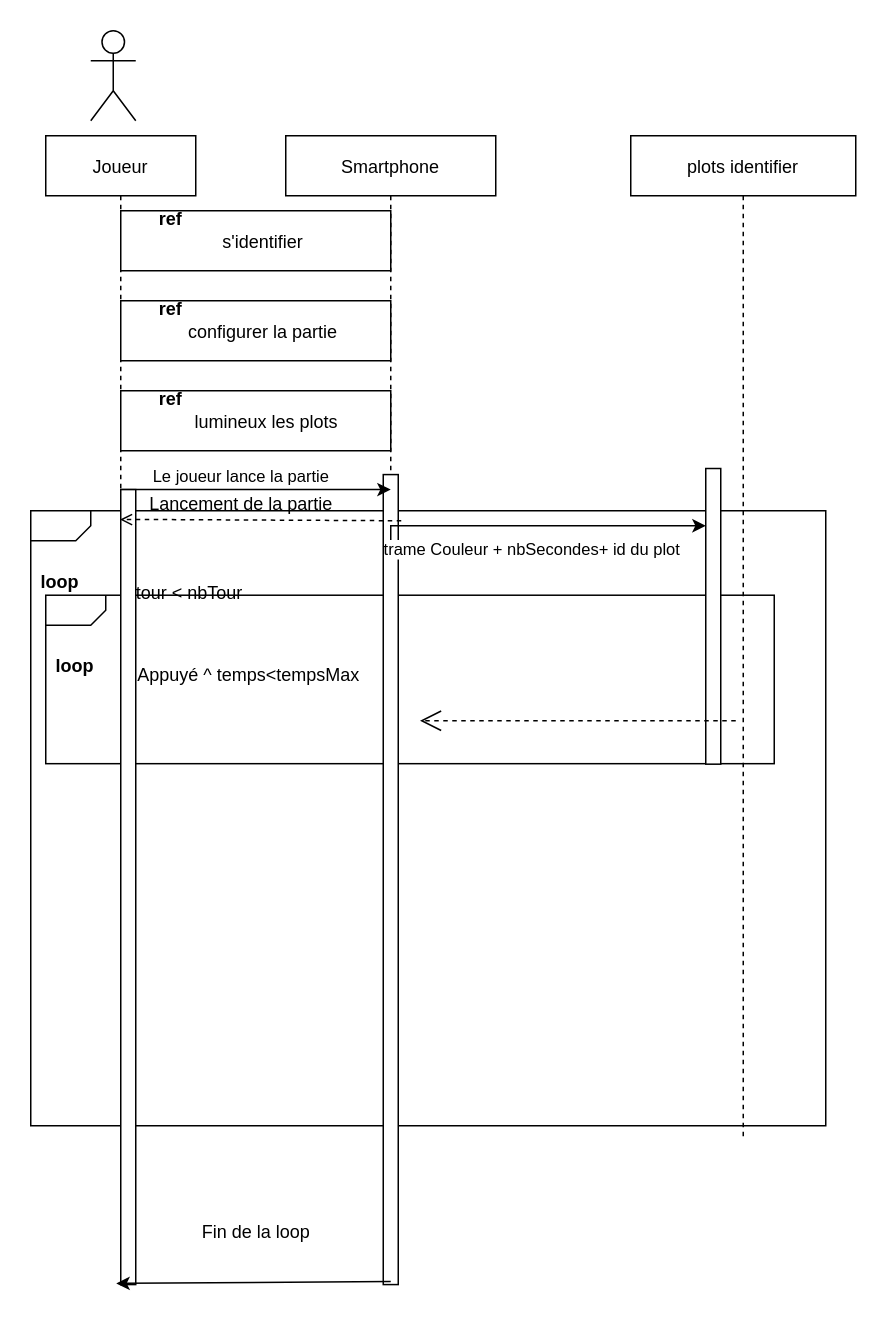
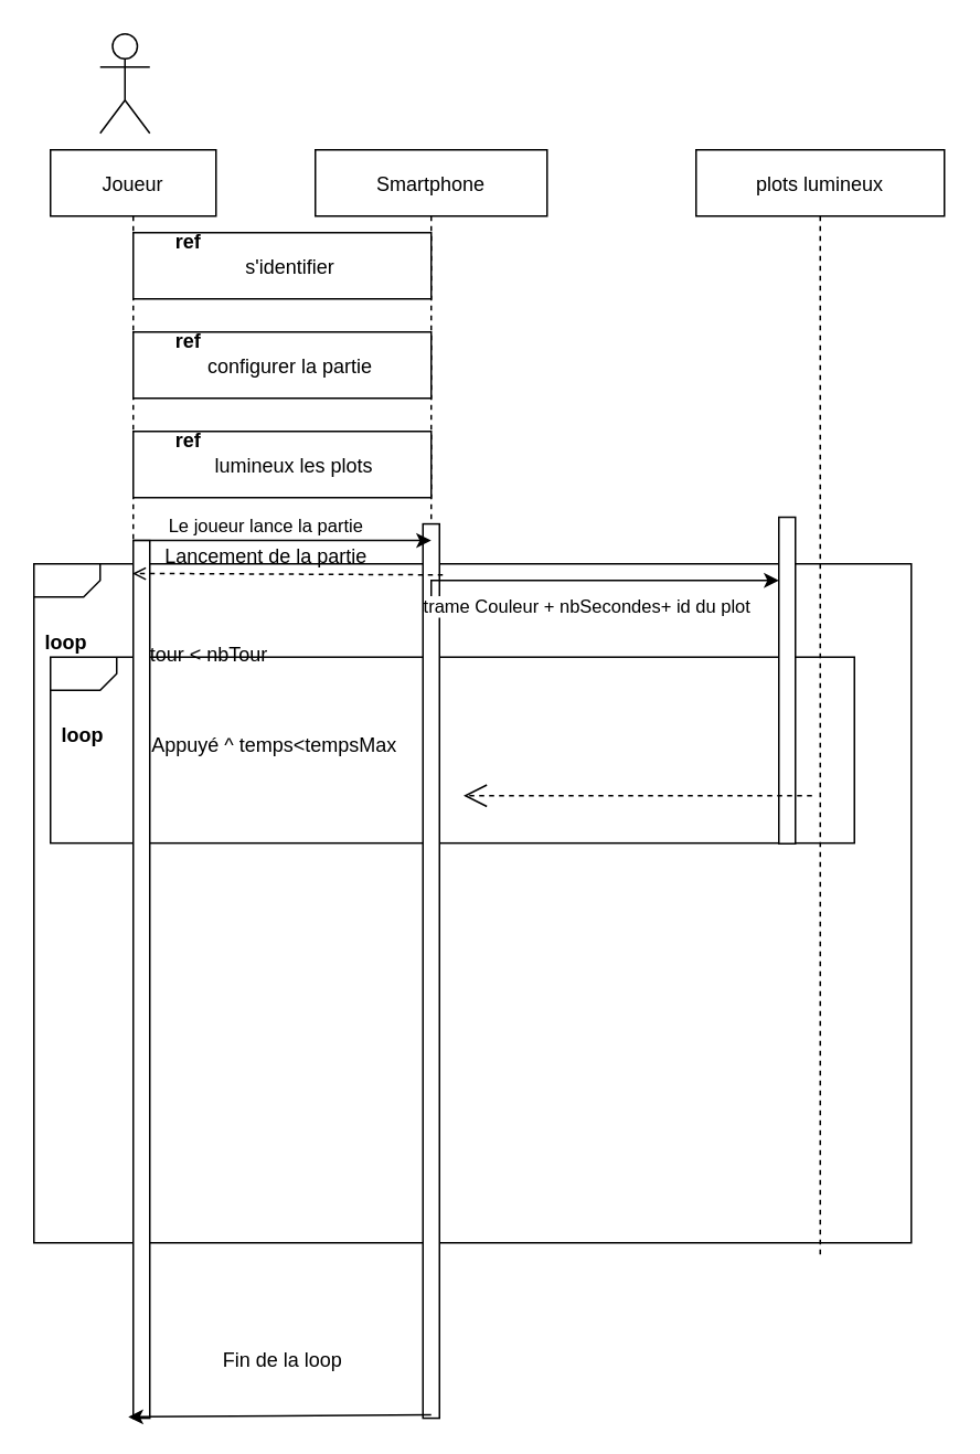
  <mxCell id="0" />
  <mxCell id="1" parent="0" />
  <mxCell id="2" value="Joueur" style="shape=umlLifeline;perimeter=lifelinePerimeter;container=1;collapsible=0;recursiveResize=0;rounded=0;shadow=0;strokeWidth=1;" parent="1" vertex="1"><mxGeometry x="30" y="90" width="100" height="730" as="geometry" /></mxCell>
  <mxCell id="3" value="Smartphone" style="shape=umlLifeline;perimeter=lifelinePerimeter;container=1;collapsible=0;recursiveResize=0;rounded=0;shadow=0;strokeWidth=1;" parent="1" vertex="1"><mxGeometry x="190" y="90" width="140" height="755.89" as="geometry" /></mxCell>
  <mxCell id="4" value="" style="html=1;shape=mxgraph.sysml.package;labelX=40;whiteSpace=wrap;align=center;fillColor=none;" parent="3" vertex="1"><mxGeometry x="-170" y="250" width="530" height="410" as="geometry" /></mxCell>
  <mxCell id="5" value="" style="html=1;shape=mxgraph.sysml.package;labelX=40;whiteSpace=wrap;align=center;fillColor=none;" parent="4" vertex="1"><mxGeometry x="10.004" y="56.312" width="485.657" height="112.307" as="geometry" /></mxCell>
  <mxCell id="6" value="" style="html=1;points=[];perimeter=orthogonalPerimeter;" parent="4" vertex="1"><mxGeometry x="450.0" y="-28.157" width="10.0" height="197.097" as="geometry" /></mxCell>
  <mxCell id="7" value="" style="html=1;points=[];perimeter=orthogonalPerimeter;" parent="3" vertex="1"><mxGeometry x="65" y="225.89" width="10" height="540" as="geometry" /></mxCell>
  <mxCell id="8" value="Le joueur lance la partie" style="verticalAlign=bottom;html=1;endArrow=classic;edgeStyle=orthogonalEdgeStyle;rounded=0;exitX=0.5;exitY=0.222;exitDx=0;exitDy=0;exitPerimeter=0;endFill=1;" parent="3" edge="1"><mxGeometry x="-0.012" relative="1" as="geometry"><mxPoint x="-110" y="253.55" as="sourcePoint" /><mxPoint x="70" y="235.89" as="targetPoint" /><Array as="points"><mxPoint y="235.89" /><mxPoint y="235.89" /></Array><mxPoint as="offset" /></mxGeometry></mxCell>
  <mxCell id="9" value="loop" style="html=1;align=left;verticalAlign=top;labelPosition=left;verticalLabelPosition=top;labelBackgroundColor=none;spacingLeft=5;spacingTop=-2;fontStyle=1;" parent="3" connectable="0" vertex="1"><mxGeometry x="-170" y="285.89" as="geometry" /></mxCell>
  <mxCell id="10" value="tour &amp;lt; nbTour" style="text;html=1;strokeColor=none;fillColor=none;align=center;verticalAlign=middle;whiteSpace=wrap;rounded=0;" parent="3" vertex="1"><mxGeometry x="-111.111" y="285.89" width="94.222" height="37.436" as="geometry" /></mxCell>
  <mxCell id="11" value="loop" style="html=1;align=left;verticalAlign=top;labelPosition=left;verticalLabelPosition=top;labelBackgroundColor=none;spacingLeft=5;spacingTop=-2;fontStyle=1;" parent="3" connectable="0" vertex="1"><mxGeometry x="-159.996" y="342.202" as="geometry" /></mxCell>
  <mxCell id="12" value="Appuyé ^ temps&amp;lt;tempsMax" style="text;html=1;strokeColor=none;fillColor=none;align=center;verticalAlign=middle;whiteSpace=wrap;rounded=0;" parent="3" vertex="1"><mxGeometry x="-115.85" y="352.111" width="183.47" height="15.315" as="geometry" /></mxCell>
  <mxCell id="13" style="edgeStyle=orthogonalEdgeStyle;rounded=0;orthogonalLoop=1;jettySize=auto;html=1;exitX=0.5;exitY=1;exitDx=0;exitDy=0;exitPerimeter=0;" parent="3" edge="1"><mxGeometry relative="1" as="geometry"><mxPoint x="95" y="695.89" as="sourcePoint" /><mxPoint x="95" y="695.89" as="targetPoint" /></mxGeometry></mxCell>
  <mxCell id="14" value="Lancement de la partie" style="text;html=1;align=center;verticalAlign=middle;resizable=0;points=[];autosize=1;strokeColor=none;fillColor=none;" parent="3" vertex="1"><mxGeometry x="-105" y="230.89" width="150" height="30" as="geometry" /></mxCell>
  <mxCell id="15" value="Fin de la loop" style="text;html=1;align=center;verticalAlign=middle;resizable=0;points=[];autosize=1;strokeColor=none;fillColor=none;" parent="3" vertex="1"><mxGeometry x="-70" y="715.89" width="100" height="30" as="geometry" /></mxCell>
  <mxCell id="16" value="" style="html=1;points=[];perimeter=orthogonalPerimeter;" parent="3" vertex="1"><mxGeometry x="-110" y="235.89" width="10" height="530" as="geometry" /></mxCell>
  <mxCell id="17" value="" style="endArrow=classic;html=1;rounded=0;exitX=0.5;exitY=0.98;exitDx=0;exitDy=0;exitPerimeter=0;entryX=0.47;entryY=0.982;entryDx=0;entryDy=0;entryPerimeter=0;" parent="3" edge="1"><mxGeometry width="50" height="50" relative="1" as="geometry"><mxPoint x="70" y="763.89" as="sourcePoint" /><mxPoint x="-113" y="765.09" as="targetPoint" /><Array as="points" /></mxGeometry></mxCell>
  <mxCell id="18" value="" style="endArrow=open;html=1;rounded=0;exitX=1.2;exitY=0.057;exitDx=0;exitDy=0;exitPerimeter=0;dashed=1;endFill=0;" parent="3" source="7" edge="1"><mxGeometry width="50" height="50" relative="1" as="geometry"><mxPoint x="-60" y="715.89" as="sourcePoint" /><mxPoint x="-110.5" y="255.89" as="targetPoint" /><Array as="points"><mxPoint x="-80" y="255.89" /></Array></mxGeometry></mxCell>
  <mxCell id="19" value="" style="group" vertex="1" connectable="0" parent="3"><mxGeometry x="-100" y="170" width="170" height="40" as="geometry" /></mxCell>
  <mxCell id="20" value="" style="html=1;align=left;" vertex="1" parent="19"><mxGeometry x="-10" width="180" height="40" as="geometry" /></mxCell>
  <mxCell id="21" value="ref" style="text;align=center;fontStyle=1;verticalAlign=middle;spacingLeft=3;spacingRight=3;strokeColor=none;rotatable=0;points=[[0,0.5],[1,0.5]];portConstraint=eastwest;" vertex="1" parent="19"><mxGeometry y="2.222" width="46.897" height="5.778" as="geometry" /></mxCell>
  <mxCell id="22" value="lumineux les plots" style="text;align=center;fontStyle=0;verticalAlign=middle;spacingLeft=3;spacingRight=3;strokeColor=none;rotatable=0;points=[[0,0.5],[1,0.5]];portConstraint=eastwest;" vertex="1" parent="19"><mxGeometry x="63.93" y="12.11" width="46.9" height="15.78" as="geometry" /></mxCell>
- <mxCell id="23" value="plots identifier" style="shape=umlLifeline;perimeter=lifelinePerimeter;container=1;collapsible=0;recursiveResize=0;rounded=0;shadow=0;strokeWidth=1;" parent="1" vertex="1"><mxGeometry x="420" y="90" width="150" height="670" as="geometry" /></mxCell>
+ <mxCell id="23" value="plots lumineux" style="shape=umlLifeline;perimeter=lifelinePerimeter;container=1;collapsible=0;recursiveResize=0;rounded=0;shadow=0;strokeWidth=1;" parent="1" vertex="1"><mxGeometry x="420" y="90" width="150" height="670" as="geometry" /></mxCell>
  <mxCell id="24" value="" style="edgeStyle=none;html=1;endArrow=open;endSize=12;dashed=1;verticalAlign=bottom;rounded=0;exitX=0.514;exitY=0.873;exitDx=0;exitDy=0;exitPerimeter=0;" parent="23" edge="1"><mxGeometry width="160" relative="1" as="geometry"><mxPoint x="70.0" y="390.0" as="sourcePoint" /><mxPoint x="-140.5" y="390" as="targetPoint" /><Array as="points"><mxPoint x="-120" y="390" /></Array></mxGeometry></mxCell>
  <mxCell id="25" value="" style="shape=umlActor;verticalLabelPosition=bottom;verticalAlign=top;html=1;outlineConnect=0;" parent="1" vertex="1"><mxGeometry x="60" y="20" width="30" height="60" as="geometry" /></mxCell>
  <mxCell id="26" value="trame Couleur + nbSecondes+ id du plot" style="verticalAlign=bottom;html=1;endArrow=classic;edgeStyle=orthogonalEdgeStyle;rounded=0;exitX=0.5;exitY=0.222;exitDx=0;exitDy=0;exitPerimeter=0;endFill=1;" parent="1" edge="1"><mxGeometry x="-0.105" y="-20" relative="1" as="geometry"><mxPoint x="260" y="363.2" as="sourcePoint" /><mxPoint x="470" y="350" as="targetPoint" /><Array as="points"><mxPoint x="370" y="350" /><mxPoint x="370" y="350" /></Array><mxPoint x="7" y="5" as="offset" /></mxGeometry></mxCell>
  <mxCell id="27" value="" style="group" parent="1" vertex="1" connectable="0"><mxGeometry x="90" y="200" width="170" height="40" as="geometry" /></mxCell>
  <mxCell id="28" value="" style="html=1;align=left;" parent="27" vertex="1"><mxGeometry x="-10" width="180" height="40" as="geometry" /></mxCell>
  <mxCell id="29" value="configurer la partie" style="text;align=center;fontStyle=0;verticalAlign=middle;spacingLeft=3;spacingRight=3;strokeColor=none;rotatable=0;points=[[0,0.5],[1,0.5]];portConstraint=eastwest;" parent="27" vertex="1"><mxGeometry x="61.552" y="17.111" width="46.897" height="5.778" as="geometry" /></mxCell>
  <mxCell id="30" value="ref" style="text;align=center;fontStyle=1;verticalAlign=middle;spacingLeft=3;spacingRight=3;strokeColor=none;rotatable=0;points=[[0,0.5],[1,0.5]];portConstraint=eastwest;" parent="27" vertex="1"><mxGeometry y="2.222" width="46.897" height="5.778" as="geometry" /></mxCell>
  <mxCell id="31" value="" style="group" parent="1" vertex="1" connectable="0"><mxGeometry x="90" y="140" width="170" height="40" as="geometry" /></mxCell>
  <mxCell id="32" value="" style="html=1;align=left;" parent="31" vertex="1"><mxGeometry x="-10" width="180" height="40" as="geometry" /></mxCell>
  <mxCell id="33" value="s'identifier" style="text;align=center;fontStyle=0;verticalAlign=middle;spacingLeft=3;spacingRight=3;strokeColor=none;rotatable=0;points=[[0,0.5],[1,0.5]];portConstraint=eastwest;" parent="31" vertex="1"><mxGeometry x="61.552" y="17.111" width="46.897" height="5.778" as="geometry" /></mxCell>
  <mxCell id="34" value="ref" style="text;align=center;fontStyle=1;verticalAlign=middle;spacingLeft=3;spacingRight=3;strokeColor=none;rotatable=0;points=[[0,0.5],[1,0.5]];portConstraint=eastwest;" parent="31" vertex="1"><mxGeometry y="2.222" width="46.897" height="5.778" as="geometry" /></mxCell>
